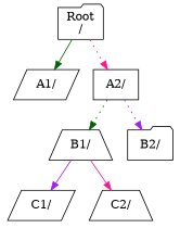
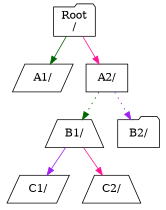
  digraph {
    node [shape=folder]
    edge [color=darkgreen style=solid]
    n1 [label="Root\n/"]
    "A1/" [shape=parallelogram]
    "A2/" [shape=box]
    "B1/" [shape=trapezium]
    "B2/"
    "C1/" [shape=parallelogram]
    "C2/" [shape=trapezium]
    n1 -> "A1/"
-   n1 -> "A2/" [color=deeppink style=dotted]
+   n1 -> "A2/" [color=deeppink]
    "A2/" -> "B1/" [style=dotted]
    "A2/" -> "B2/" [color=purple style=dotted]
    "B1/" -> "C1/" [color=purple]
    "B1/" -> "C2/" [color=deeppink]
  }
